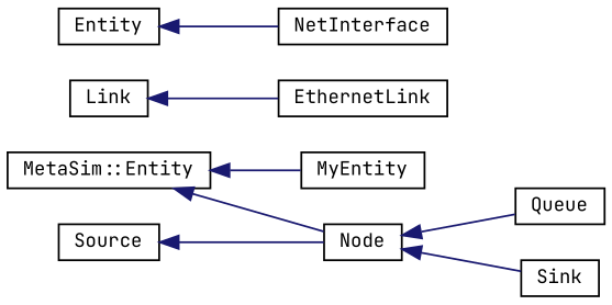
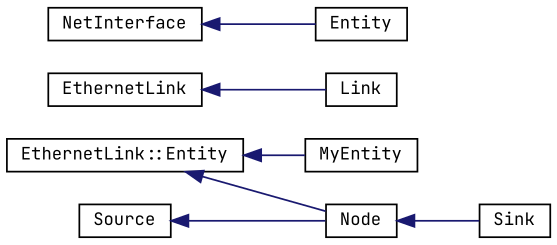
  digraph {
    fontname="JetBrains Mono"
    rankdir=LR
    node [color=black fillcolor=white fontname="JetBrains Mono" fontsize=10 shape=record style=filled]
    edge [color=midnightblue dir=back fontname="JetBrains Mono" fontsize=10 labelfontname=Helvetica labelfontsize=10 style=solid]
-   n1 [height=0.2 label="MetaSim::Entity" width=0.4]
+   n1 [height=0.2 label="EthernetLink::Entity" width=0.4]
    n2 [height=0.2 label=MyEntity width=0.4]
    n3 [height=0.2 label="Node" width=0.4]
    n4 [height=0.2 label=Link width=0.4]
    n5 [height=0.2 label=EthernetLink width=0.4]
    n6 [height=0.2 label=NetInterface width=0.4]
    n7 [height=0.2 label=Entity width=0.4]
-   n8 [height=0.2 label=Queue width=0.4]
    n9 [height=0.2 label=Sink width=0.4]
    n10 [height=0.2 label=Source width=0.4]
    n1 -> n2
    n1 -> n3
-   n3 -> n8
    n3 -> n9
-   n4 -> n5
-   n7 -> n6
+   n5 -> n4
+   n6 -> n7
    n10 -> n3
  }
